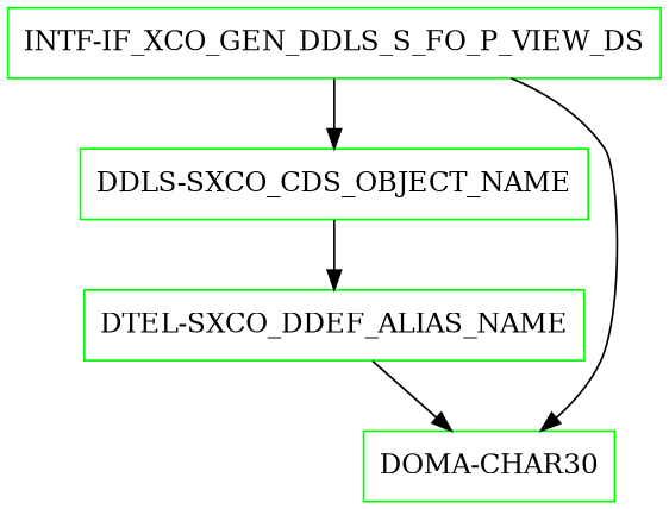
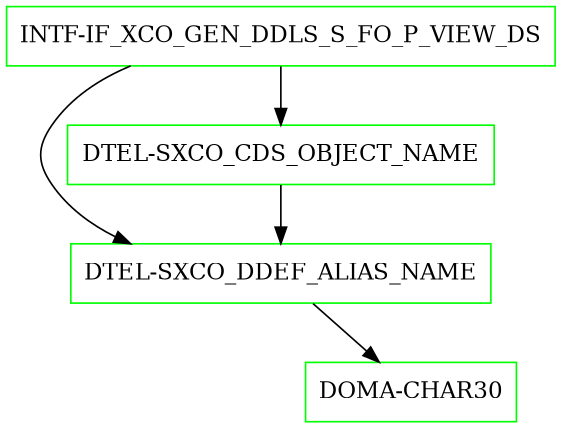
  digraph {
    node [color=green shape=box]
    "INTF-IF_XCO_GEN_DDLS_S_FO_P_VIEW_DS"
    "DTEL-SXCO_DDEF_ALIAS_NAME"
-   "DTEL-SXCO_CDS_OBJECT_NAME" [label="DDLS-SXCO_CDS_OBJECT_NAME"]
+   "DTEL-SXCO_CDS_OBJECT_NAME"
    "DOMA-CHAR30"
-   "INTF-IF_XCO_GEN_DDLS_S_FO_P_VIEW_DS" -> "DOMA-CHAR30"
+   "INTF-IF_XCO_GEN_DDLS_S_FO_P_VIEW_DS" -> "DTEL-SXCO_DDEF_ALIAS_NAME"
    "INTF-IF_XCO_GEN_DDLS_S_FO_P_VIEW_DS" -> "DTEL-SXCO_CDS_OBJECT_NAME"
    "DTEL-SXCO_DDEF_ALIAS_NAME" -> "DOMA-CHAR30"
    "DTEL-SXCO_CDS_OBJECT_NAME" -> "DTEL-SXCO_DDEF_ALIAS_NAME"
  }
